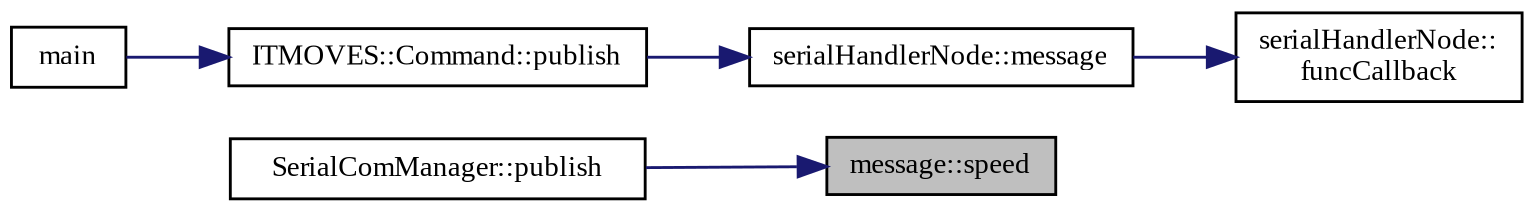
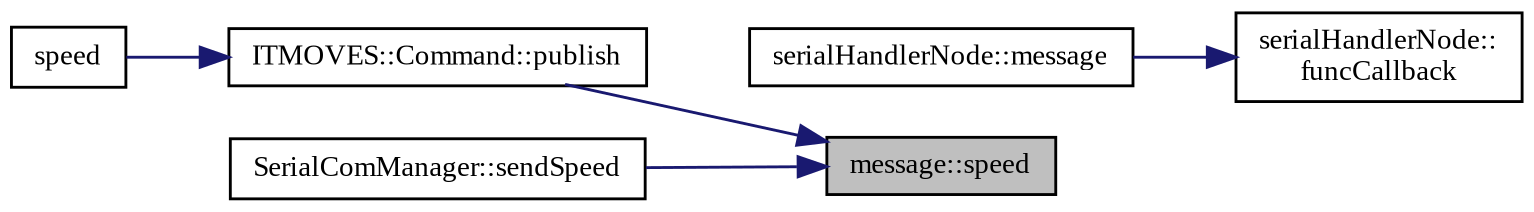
  digraph {
    fontname="Liberation Serif"
    rankdir=RL
    node [color=black fillcolor=white fontname="Liberation Serif" fontsize=10 shape=record style=filled]
    edge [color=midnightblue dir=back fontname="Liberation Serif" fontsize=10 labelfontname=Helvetica labelfontsize=10 style=solid]
    n1 [fillcolor=grey75 fontcolor=black height=0.2 label="message::speed" width=0.4]
    n2 [height=0.2 label="ITMOVES::Command::publish" width=0.4]
-   n3 [height=0.2 label="SerialComManager::publish" width=0.4]
-   n4 [height=0.2 label=main width=0.4]
+   n3 [height=0.2 label="SerialComManager::sendSpeed" width=0.4]
+   n4 [height=0.2 label=speed width=0.4]
    n5 [height=0.2 label="serialHandlerNode::\lfuncCallback" width=0.4]
    n6 [height=0.2 label="serialHandlerNode::message" width=0.4]
-   n6 -> n2
+   n1 -> n2
    n1 -> n3
    n2 -> n4
    n5 -> n6
  }
